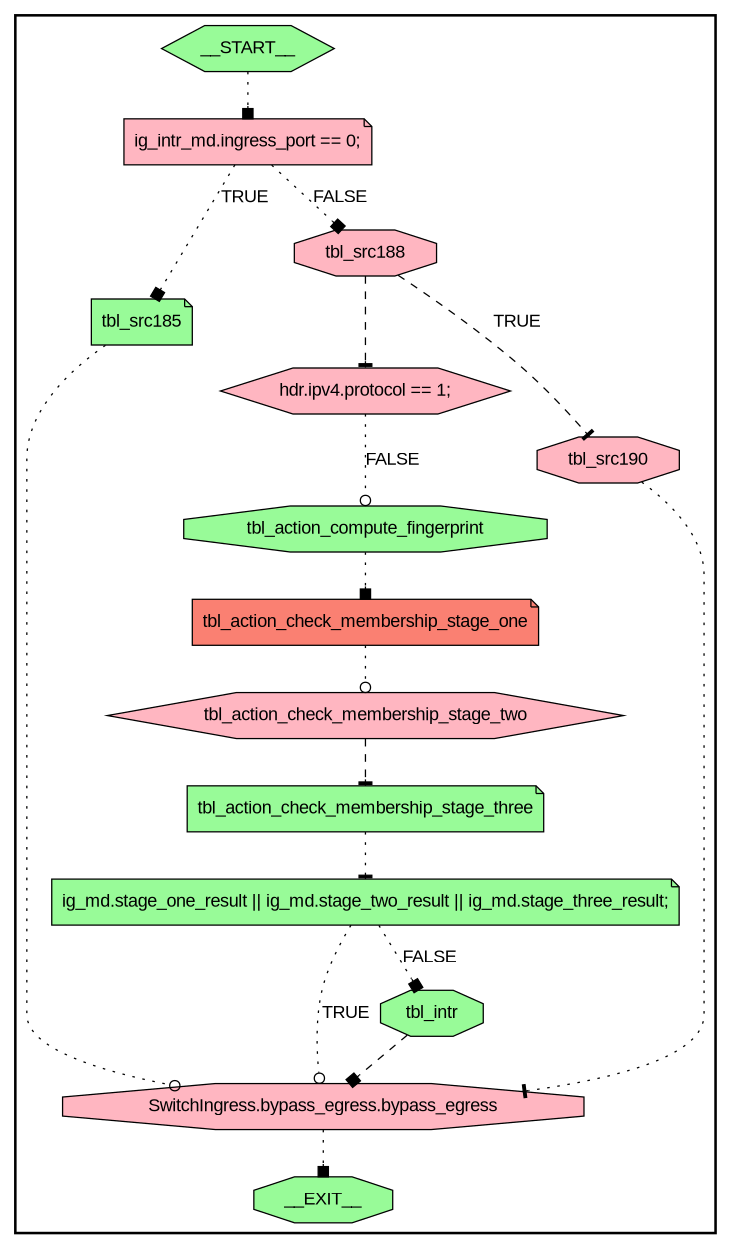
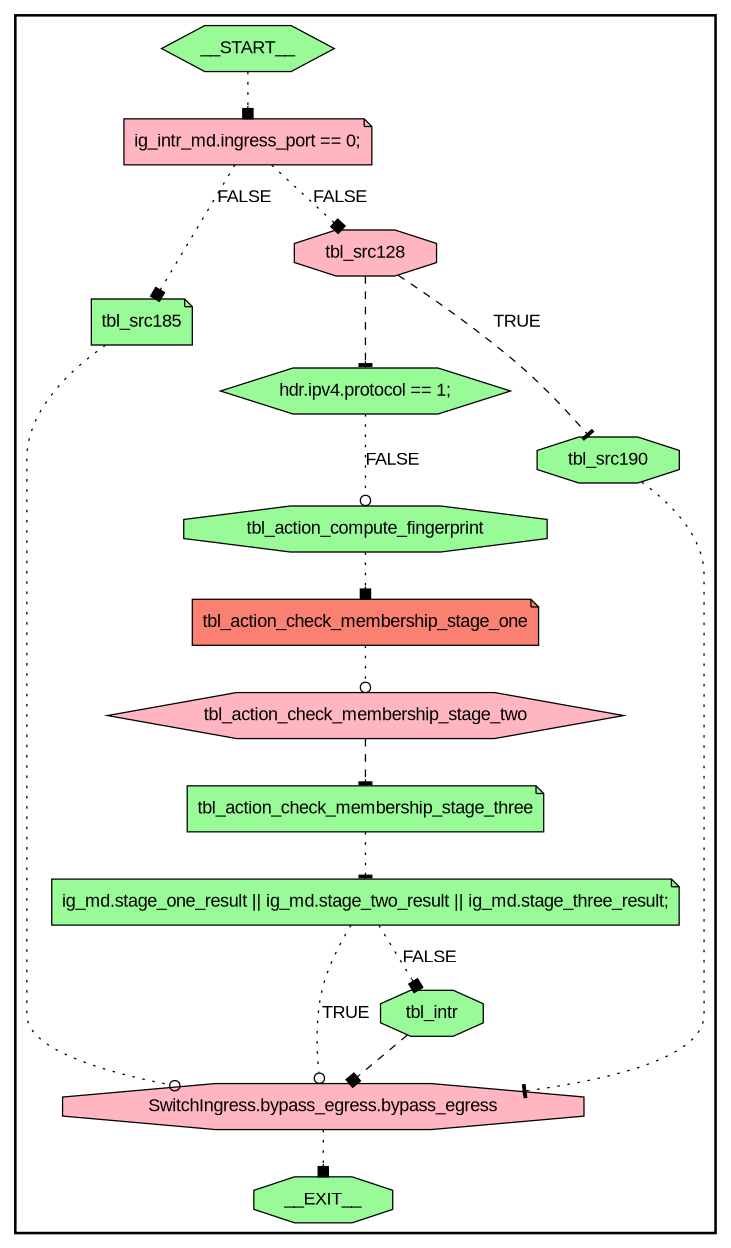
  digraph {
    fontname="Liberation Sans"
    node [fillcolor=palegreen fontname="Liberation Sans" shape=octagon style="solid,filled"]
    edge [arrowhead=box fontname="Liberation Sans" style=dotted]
    n1 [label=__START__ shape=hexagon]
    n2 [fillcolor=lightpink label="ig_intr_md.ingress_port == 0;" shape=note]
    n3 [label=__EXIT__]
    n4 [label=tbl_src185 shape=note]
-   n5 [fillcolor=lightpink label=tbl_src188]
+   n5 [fillcolor=lightpink label=tbl_src128]
    n6 [fillcolor=lightpink label="SwitchIngress.bypass_egress.bypass_egress"]
-   n7 [fillcolor=lightpink label="hdr.ipv4.protocol == 1;" shape=hexagon]
-   n8 [fillcolor=lightpink label=tbl_src190]
+   n7 [label="hdr.ipv4.protocol == 1;" shape=hexagon]
+   n8 [label=tbl_src190]
    n9 [label=tbl_action_compute_fingerprint]
    n10 [fillcolor=salmon label=tbl_action_check_membership_stage_one shape=note]
    n11 [fillcolor=lightpink label=tbl_action_check_membership_stage_two shape=hexagon]
    n12 [label=tbl_action_check_membership_stage_three shape=note]
    n13 [label="ig_md.stage_one_result || ig_md.stage_two_result || ig_md.stage_three_result;" shape=note]
    n14 [label=tbl_intr]
    subgraph cluster_1 {
      labeljust=r
      style=bold
      n1
      n2
      n3
      n4
      n5
      n6
      n7
      n8
      n9
      n10
      n11
      n12
      n13
      n14
    }
    n1 -> n2
-   n2 -> n4 [label=TRUE]
+   n2 -> n4 [label=FALSE]
    n2 -> n5 [label=FALSE]
    n4 -> n6 [arrowhead=odot]
    n5 -> n7 [arrowhead=tee style=dashed]
    n5 -> n8 [arrowhead=tee label=TRUE style=dashed]
    n6 -> n3
    n7 -> n9 [arrowhead=odot label=FALSE]
    n8 -> n6 [arrowhead=tee]
    n9 -> n10
    n10 -> n11 [arrowhead=odot]
    n11 -> n12 [arrowhead=tee style=dashed]
    n12 -> n13 [arrowhead=tee]
    n13 -> n6 [arrowhead=odot label=TRUE]
    n13 -> n14 [label=FALSE]
    n14 -> n6 [style=dashed]
  }
